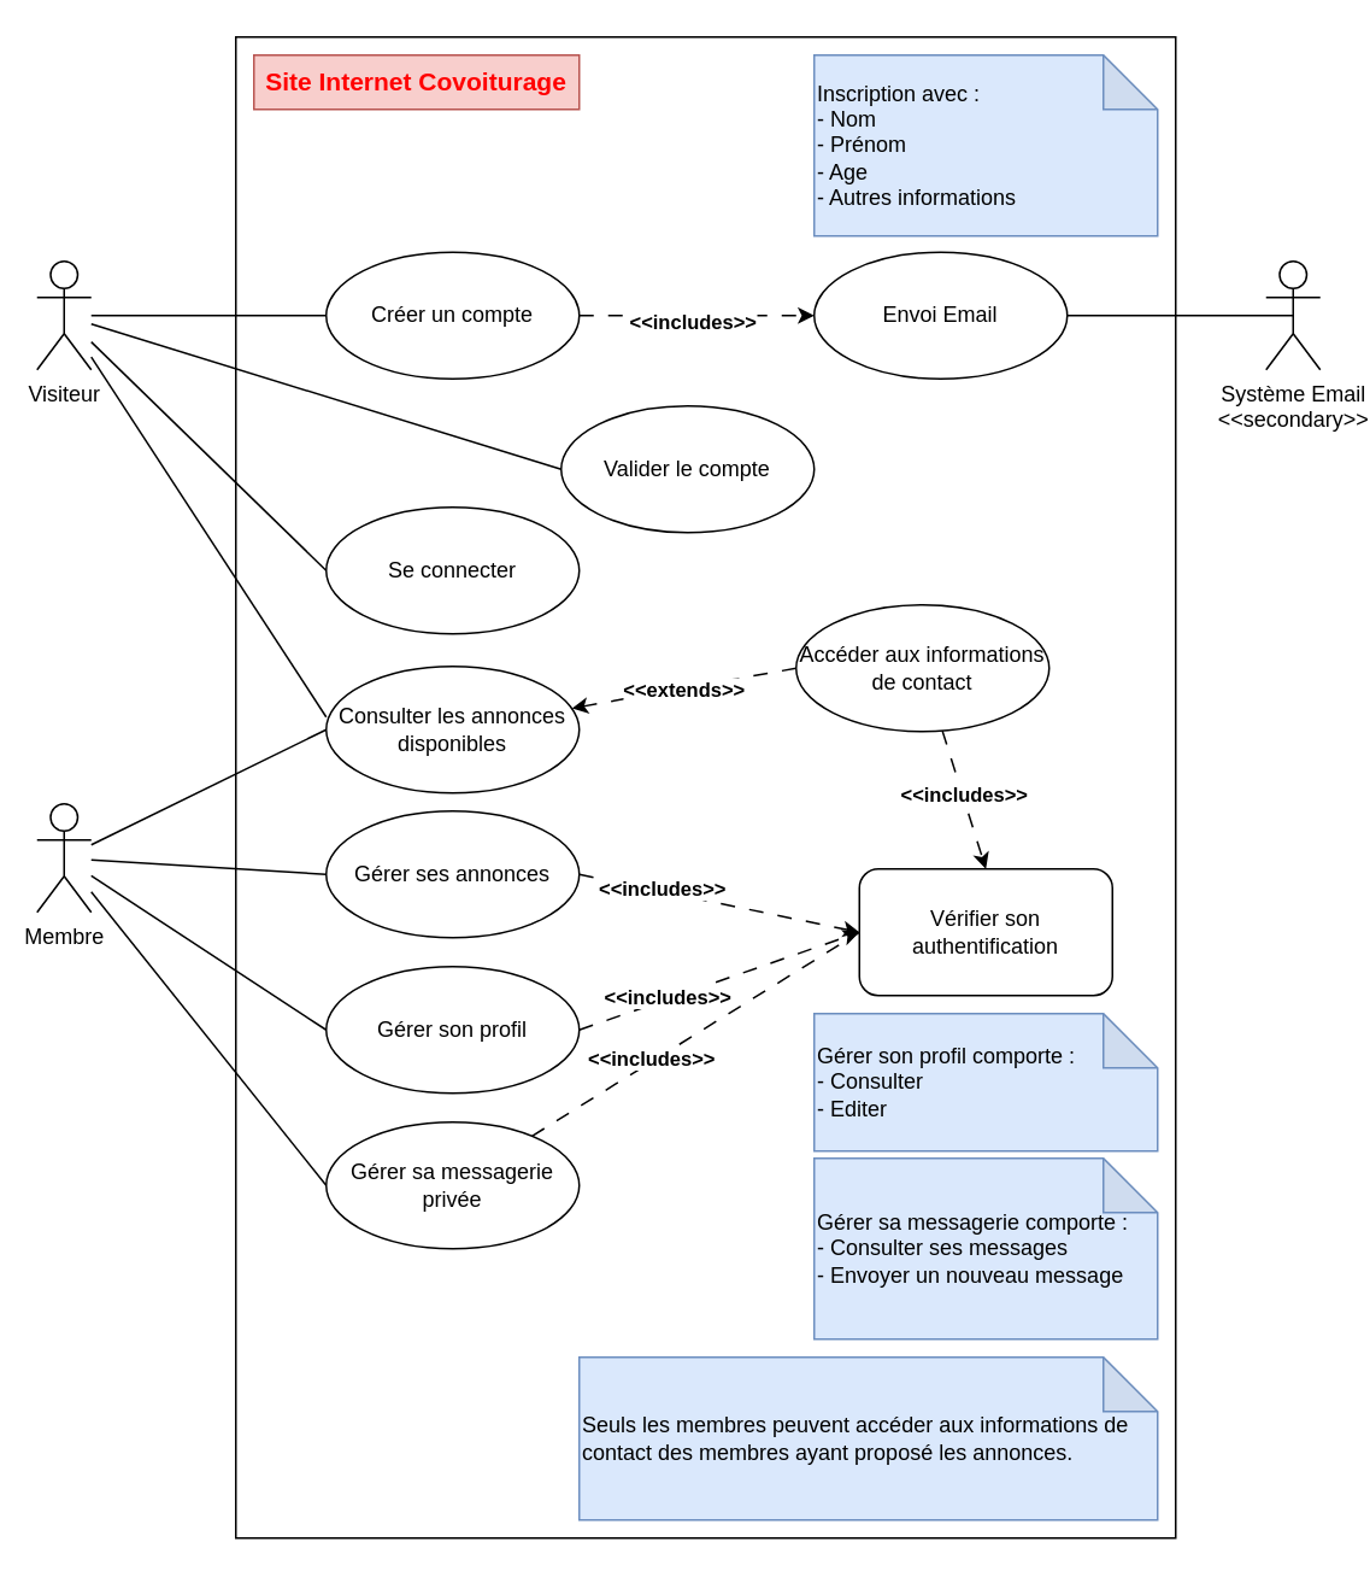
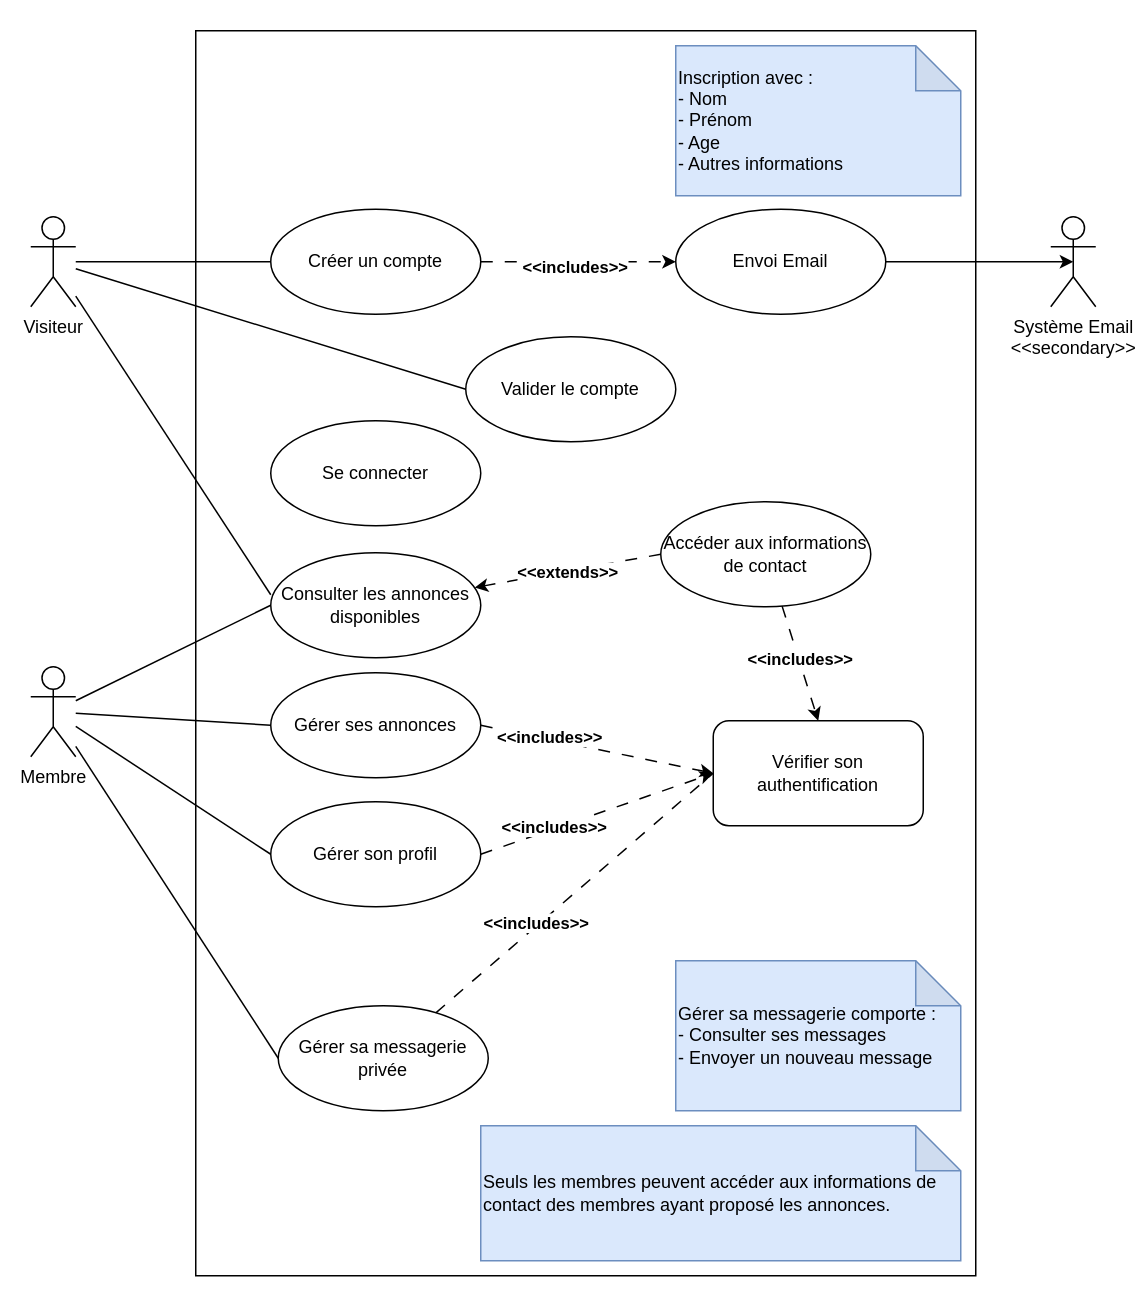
  <mxCell id="0" />
  <mxCell id="1" parent="0" />
  <mxCell id="2" value="" style="rounded=0;whiteSpace=wrap;html=1;" parent="1" vertex="1"><mxGeometry x="130" y="20" width="520" height="830" as="geometry" /></mxCell>
- <mxCell id="3" value="&lt;b&gt;&lt;font style=&quot;font-size: 14px; color: light-dark(rgb(255, 0, 0), rgb(237, 237, 237));&quot;&gt;Site Internet Covoiturage&lt;/font&gt;&lt;/b&gt;" style="text;html=1;align=center;verticalAlign=middle;whiteSpace=wrap;rounded=0;fillColor=#f8cecc;strokeColor=#b85450;" parent="1" vertex="1"><mxGeometry x="140" y="30" width="180" height="30" as="geometry" /></mxCell>
  <mxCell id="4" style="rounded=0;orthogonalLoop=1;jettySize=auto;html=1;entryX=0;entryY=0.5;entryDx=0;entryDy=0;endArrow=none;startFill=0;" parent="1" source="7" target="10" edge="1"><mxGeometry relative="1" as="geometry" /></mxCell>
  <mxCell id="5" style="rounded=0;orthogonalLoop=1;jettySize=auto;html=1;entryX=0;entryY=0.5;entryDx=0;entryDy=0;endArrow=none;startFill=0;" parent="1" source="7" target="33" edge="1"><mxGeometry relative="1" as="geometry" /></mxCell>
- <mxCell id="6" style="rounded=0;orthogonalLoop=1;jettySize=auto;html=1;entryX=0;entryY=0.5;entryDx=0;entryDy=0;endArrow=none;startFill=0;" edge="1" parent="1" source="7" target="32"><mxGeometry relative="1" as="geometry" /></mxCell>
  <mxCell id="7" value="Visiteur" style="shape=umlActor;verticalLabelPosition=bottom;verticalAlign=top;html=1;outlineConnect=0;" parent="1" vertex="1"><mxGeometry x="20" y="144" width="30" height="60" as="geometry" /></mxCell>
  <mxCell id="8" style="edgeStyle=orthogonalEdgeStyle;rounded=0;orthogonalLoop=1;jettySize=auto;html=1;entryX=0;entryY=0.5;entryDx=0;entryDy=0;dashed=1;dashPattern=8 8;" parent="1" source="10" target="11" edge="1"><mxGeometry relative="1" as="geometry" /></mxCell>
  <mxCell id="9" value="&lt;b&gt;&amp;lt;&amp;lt;includes&amp;gt;&amp;gt;&lt;/b&gt;" style="edgeLabel;html=1;align=center;verticalAlign=middle;resizable=0;points=[];" parent="8" vertex="1" connectable="0"><mxGeometry x="-0.046" y="-3" relative="1" as="geometry"><mxPoint as="offset" /></mxGeometry></mxCell>
  <mxCell id="10" value="Créer un compte" style="ellipse;whiteSpace=wrap;html=1;" parent="1" vertex="1"><mxGeometry x="180" y="139" width="140" height="70" as="geometry" /></mxCell>
  <mxCell id="11" value="Envoi Email" style="ellipse;whiteSpace=wrap;html=1;" parent="1" vertex="1"><mxGeometry x="450" y="139" width="140" height="70" as="geometry" /></mxCell>
  <mxCell id="12" value="Système Email&lt;div&gt;&amp;lt;&amp;lt;secondary&amp;gt;&amp;gt;&lt;/div&gt;" style="shape=umlActor;verticalLabelPosition=bottom;verticalAlign=top;html=1;" parent="1" vertex="1"><mxGeometry x="700" y="144" width="30" height="60" as="geometry" /></mxCell>
  <mxCell id="13" style="rounded=0;orthogonalLoop=1;jettySize=auto;html=1;endArrow=none;startFill=0;entryX=0;entryY=0.5;entryDx=0;entryDy=0;" parent="1" source="17" target="20" edge="1"><mxGeometry relative="1" as="geometry" /></mxCell>
  <mxCell id="14" style="rounded=0;orthogonalLoop=1;jettySize=auto;html=1;entryX=0;entryY=0.5;entryDx=0;entryDy=0;endArrow=none;startFill=0;" parent="1" source="17" target="23" edge="1"><mxGeometry relative="1" as="geometry" /></mxCell>
  <mxCell id="15" style="rounded=0;orthogonalLoop=1;jettySize=auto;html=1;endArrow=none;startFill=0;entryX=0;entryY=0.5;entryDx=0;entryDy=0;" parent="1" source="17" target="29" edge="1"><mxGeometry relative="1" as="geometry"><mxPoint x="180" y="649" as="targetPoint" /></mxGeometry></mxCell>
  <mxCell id="16" style="rounded=0;orthogonalLoop=1;jettySize=auto;html=1;entryX=0;entryY=0.5;entryDx=0;entryDy=0;endArrow=none;startFill=0;" parent="1" source="17" target="26" edge="1"><mxGeometry relative="1" as="geometry" /></mxCell>
  <mxCell id="17" value="Membre" style="shape=umlActor;verticalLabelPosition=bottom;verticalAlign=top;html=1;" parent="1" vertex="1"><mxGeometry x="20" y="444" width="30" height="60" as="geometry" /></mxCell>
  <mxCell id="18" style="rounded=0;orthogonalLoop=1;jettySize=auto;html=1;entryX=0;entryY=0.5;entryDx=0;entryDy=0;endArrow=classic;startFill=0;exitX=1;exitY=0.5;exitDx=0;exitDy=0;dashed=1;dashPattern=8 8;endFill=1;" edge="1" parent="1" source="20" target="34"><mxGeometry relative="1" as="geometry" /></mxCell>
  <mxCell id="19" value="&lt;b&gt;&amp;lt;&amp;lt;includes&amp;gt;&amp;gt;&lt;/b&gt;" style="edgeLabel;html=1;align=center;verticalAlign=middle;resizable=0;points=[];" vertex="1" connectable="0" parent="18"><mxGeometry x="-0.365" y="1" relative="1" as="geometry"><mxPoint as="offset" /></mxGeometry></mxCell>
  <mxCell id="20" value="Gérer son profil" style="ellipse;whiteSpace=wrap;html=1;" parent="1" vertex="1"><mxGeometry x="180" y="534" width="140" height="70" as="geometry" /></mxCell>
  <mxCell id="21" style="rounded=0;orthogonalLoop=1;jettySize=auto;html=1;entryX=0;entryY=0.5;entryDx=0;entryDy=0;endArrow=classic;startFill=0;exitX=1;exitY=0.5;exitDx=0;exitDy=0;dashed=1;dashPattern=8 8;endFill=1;" edge="1" parent="1" source="23" target="34"><mxGeometry relative="1" as="geometry" /></mxCell>
  <mxCell id="22" value="&lt;b&gt;&amp;lt;&amp;lt;includes&amp;gt;&amp;gt;&lt;/b&gt;" style="edgeLabel;html=1;align=center;verticalAlign=middle;resizable=0;points=[];" vertex="1" connectable="0" parent="21"><mxGeometry x="-0.418" y="2" relative="1" as="geometry"><mxPoint as="offset" /></mxGeometry></mxCell>
  <mxCell id="23" value="Gérer ses annonces" style="ellipse;whiteSpace=wrap;html=1;" parent="1" vertex="1"><mxGeometry x="180" y="448" width="140" height="70" as="geometry" /></mxCell>
  <mxCell id="24" style="rounded=0;orthogonalLoop=1;jettySize=auto;html=1;exitX=0;exitY=0.5;exitDx=0;exitDy=0;dashed=1;dashPattern=8 8;" edge="1" parent="1" source="41" target="26"><mxGeometry relative="1" as="geometry" /></mxCell>
  <mxCell id="25" value="&lt;b&gt;&amp;lt;&amp;lt;extends&amp;gt;&amp;gt;&lt;/b&gt;" style="edgeLabel;html=1;align=center;verticalAlign=middle;resizable=0;points=[];" vertex="1" connectable="0" parent="24"><mxGeometry relative="1" as="geometry"><mxPoint as="offset" /></mxGeometry></mxCell>
  <mxCell id="26" value="Consulter les annonces disponibles" style="ellipse;whiteSpace=wrap;html=1;" parent="1" vertex="1"><mxGeometry x="180" y="368" width="140" height="70" as="geometry" /></mxCell>
  <mxCell id="27" style="rounded=0;orthogonalLoop=1;jettySize=auto;html=1;entryX=0;entryY=0.5;entryDx=0;entryDy=0;dashed=1;dashPattern=8 8;endArrow=none;" edge="1" parent="1" source="29" target="34"><mxGeometry relative="1" as="geometry" /></mxCell>
  <mxCell id="28" value="&lt;b&gt;&amp;lt;&amp;lt;includes&amp;gt;&amp;gt;&lt;/b&gt;" style="edgeLabel;html=1;align=center;verticalAlign=middle;resizable=0;points=[];" vertex="1" connectable="0" parent="27"><mxGeometry x="-0.26" y="2" relative="1" as="geometry"><mxPoint as="offset" /></mxGeometry></mxCell>
- <mxCell id="29" value="Gérer sa messagerie privée" style="ellipse;whiteSpace=wrap;html=1;" parent="1" vertex="1"><mxGeometry x="180" y="620" width="140" height="70" as="geometry" /></mxCell>
- <mxCell id="30" style="rounded=0;orthogonalLoop=1;jettySize=auto;html=1;entryX=0.5;entryY=0.5;entryDx=0;entryDy=0;entryPerimeter=0;endArrow=none;startFill=0;" parent="1" source="11" target="12" edge="1"><mxGeometry relative="1" as="geometry" /></mxCell>
+ <mxCell id="29" value="Gérer sa messagerie privée" style="ellipse;whiteSpace=wrap;html=1;" parent="1" vertex="1"><mxGeometry x="185" y="670" width="140" height="70" as="geometry" /></mxCell>
+ <mxCell id="30" style="rounded=0;orthogonalLoop=1;jettySize=auto;html=1;entryX=0.5;entryY=0.5;entryDx=0;entryDy=0;entryPerimeter=0;endArrow=classic;startFill=0;" parent="1" source="11" target="12" edge="1"><mxGeometry relative="1" as="geometry" /></mxCell>
  <mxCell id="31" style="rounded=0;orthogonalLoop=1;jettySize=auto;html=1;entryX=0;entryY=0.4;entryDx=0;entryDy=0;entryPerimeter=0;endArrow=none;startFill=0;" parent="1" source="7" target="26" edge="1"><mxGeometry relative="1" as="geometry" /></mxCell>
  <mxCell id="32" value="Se connecter" style="ellipse;whiteSpace=wrap;html=1;" parent="1" vertex="1"><mxGeometry x="180" y="280" width="140" height="70" as="geometry" /></mxCell>
  <mxCell id="33" value="Valider le compte" style="ellipse;whiteSpace=wrap;html=1;" parent="1" vertex="1"><mxGeometry x="310" y="224" width="140" height="70" as="geometry" /></mxCell>
  <mxCell id="34" value="Vérifier son authentification" style="whiteSpace=wrap;html=1;rounded=1;" parent="1" vertex="1"><mxGeometry x="475" y="480" width="140" height="70" as="geometry" /></mxCell>
  <mxCell id="35" value="Inscription avec :&lt;div&gt;- Nom&lt;/div&gt;&lt;div&gt;- Prénom&lt;/div&gt;&lt;div&gt;- Age&lt;/div&gt;&lt;div&gt;- Autres informations&lt;/div&gt;" style="shape=note;whiteSpace=wrap;html=1;backgroundOutline=1;darkOpacity=0.05;align=left;fillColor=#dae8fc;strokeColor=#6c8ebf;" parent="1" vertex="1"><mxGeometry x="450" y="30" width="190" height="100" as="geometry" /></mxCell>
- <mxCell id="36" value="Gérer son profil comporte :&lt;div&gt;- Consulter&lt;/div&gt;&lt;div&gt;- Editer&lt;/div&gt;" style="shape=note;whiteSpace=wrap;html=1;backgroundOutline=1;darkOpacity=0.05;fillColor=#dae8fc;strokeColor=#6c8ebf;align=left;" parent="1" vertex="1"><mxGeometry x="450" y="560" width="190" height="76" as="geometry" /></mxCell>
  <mxCell id="37" value="Gérer sa messagerie comporte :&lt;div&gt;- Consulter ses messages&lt;/div&gt;&lt;div&gt;- Envoyer un nouveau message&lt;/div&gt;" style="shape=note;whiteSpace=wrap;html=1;backgroundOutline=1;darkOpacity=0.05;fillColor=#dae8fc;strokeColor=#6c8ebf;align=left;" parent="1" vertex="1"><mxGeometry x="450" y="640" width="190" height="100" as="geometry" /></mxCell>
  <mxCell id="38" value="Seuls les membres peuvent accéder aux informations de contact des membres ayant proposé les annonces." style="shape=note;whiteSpace=wrap;html=1;backgroundOutline=1;darkOpacity=0.05;align=left;fillColor=#dae8fc;strokeColor=#6c8ebf;" vertex="1" parent="1"><mxGeometry x="320" y="750" width="320" height="90" as="geometry" /></mxCell>
  <mxCell id="39" style="rounded=0;orthogonalLoop=1;jettySize=auto;html=1;entryX=0.5;entryY=0;entryDx=0;entryDy=0;dashed=1;dashPattern=8 8;" edge="1" parent="1" source="41" target="34"><mxGeometry relative="1" as="geometry" /></mxCell>
  <mxCell id="40" value="&lt;b&gt;&amp;lt;&amp;lt;includes&amp;gt;&amp;gt;&lt;/b&gt;" style="edgeLabel;html=1;align=center;verticalAlign=middle;resizable=0;points=[];" vertex="1" connectable="0" parent="39"><mxGeometry x="-0.087" relative="1" as="geometry"><mxPoint as="offset" /></mxGeometry></mxCell>
  <mxCell id="41" value="Accéder aux informations de contact" style="ellipse;whiteSpace=wrap;html=1;" vertex="1" parent="1"><mxGeometry x="440" y="334" width="140" height="70" as="geometry" /></mxCell>
